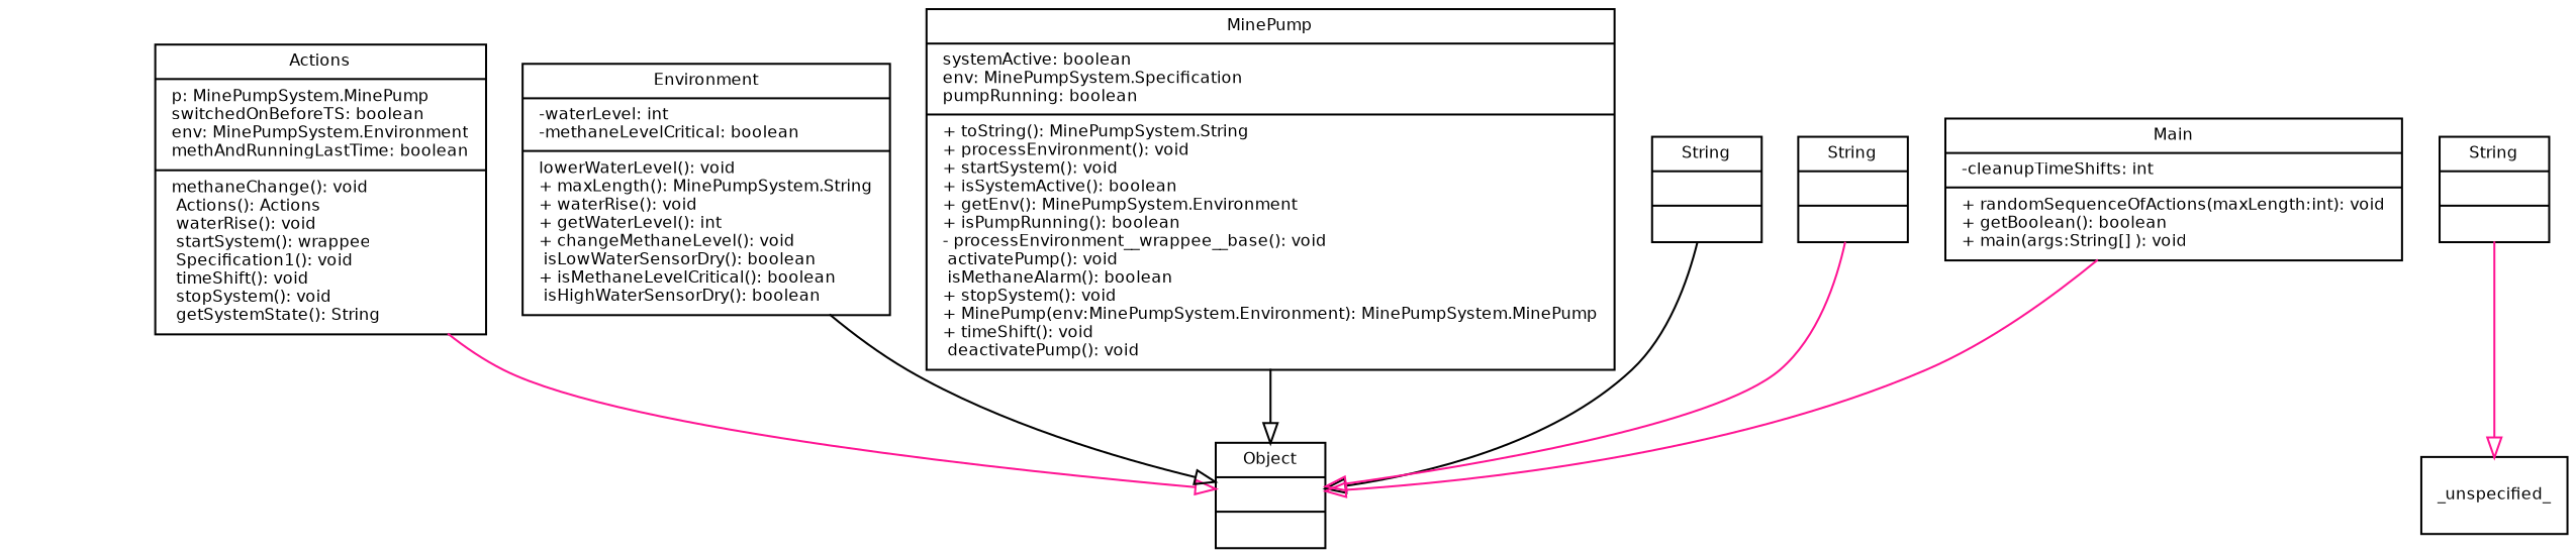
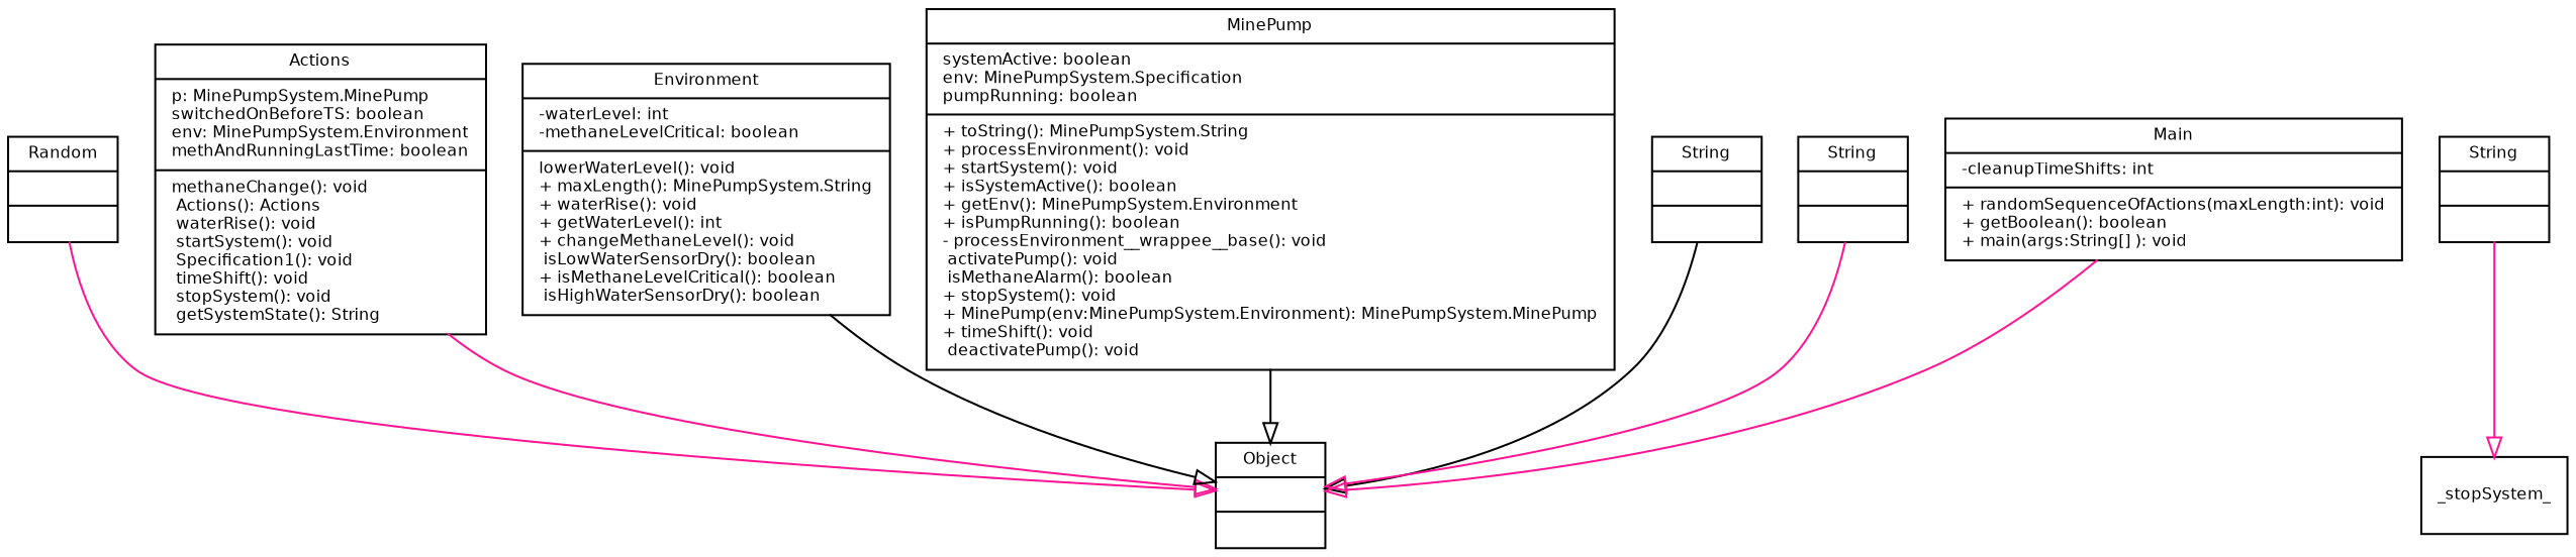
  digraph {
    fontname="Bitstream Vera Sans"
    fontsize=8
    node [fontname="Bitstream Vera Sans" fontsize=8 shape=record]
    edge [arrowhead=empty arrowtail=none color=deeppink fontname="Bitstream Vera Sans" fontsize=8 style=solid]
+   n1 [label="{Random||}"]
    n2 [label="{Object||}"]
-   n3 [label="{Actions|p: MinePumpSystem.MinePump\lswitchedOnBeforeTS: boolean\lenv: MinePumpSystem.Environment\lmethAndRunningLastTime: boolean\l| methaneChange(): void\l Actions(): Actions\l waterRise(): void\l startSystem(): wrappee\l Specification1(): void\l timeShift(): void\l stopSystem(): void\l getSystemState(): String\l}"]
+   n3 [label="{Actions|p: MinePumpSystem.MinePump\lswitchedOnBeforeTS: boolean\lenv: MinePumpSystem.Environment\lmethAndRunningLastTime: boolean\l| methaneChange(): void\l Actions(): Actions\l waterRise(): void\l startSystem(): void\l Specification1(): void\l timeShift(): void\l stopSystem(): void\l getSystemState(): String\l}"]
    n4 [label="{Environment|-waterLevel: int\l-methaneLevelCritical: boolean\l| lowerWaterLevel(): void\l+ maxLength(): MinePumpSystem.String\l+ waterRise(): void\l+ getWaterLevel(): int\l+ changeMethaneLevel(): void\l isLowWaterSensorDry(): boolean\l+ isMethaneLevelCritical(): boolean\l isHighWaterSensorDry(): boolean\l}"]
    n5 [label="{MinePump|systemActive: boolean\lenv: MinePumpSystem.Specification\lpumpRunning: boolean\l|+ toString(): MinePumpSystem.String\l+ processEnvironment(): void\l+ startSystem(): void\l+ isSystemActive(): boolean\l+ getEnv(): MinePumpSystem.Environment\l+ isPumpRunning(): boolean\l- processEnvironment__wrappee__base(): void\l activatePump(): void\l isMethaneAlarm(): boolean\l+ stopSystem(): void\l+ MinePump(env:MinePumpSystem.Environment): MinePumpSystem.MinePump\l+ timeShift(): void\l deactivatePump(): void\l}"]
    n6 [label="{String||}"]
-   _unspecified_
+   _unspecified_ [label=_stopSystem_]
    n8 [label="{String||}"]
    n9 [label="{String||}"]
    n10 [label="{Main|-cleanupTimeShifts: int\l|+ randomSequenceOfActions(maxLength:int): void\l+ getBoolean(): boolean\l+ main(args:String[] ): void\l}"]
+   n1 -> n2
    n3 -> n2
    n4 -> n2 [color=black]
    n5 -> n2 [color=black]
    n6 -> _unspecified_
    n8 -> n2 [color=black]
    n9 -> n2
    n10 -> n2
  }
